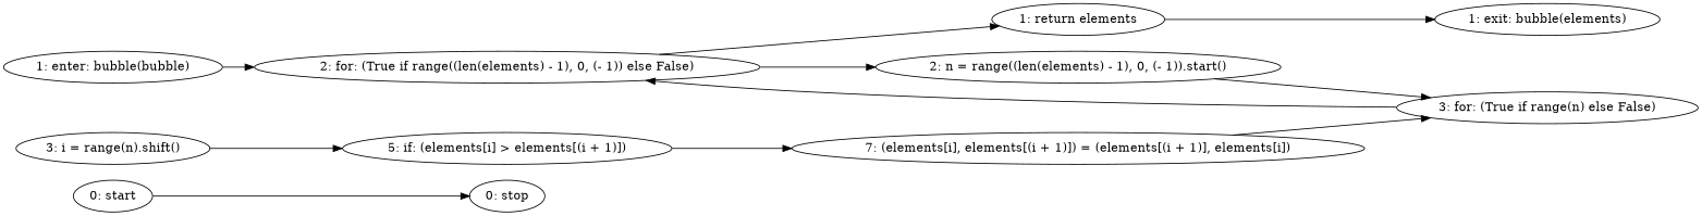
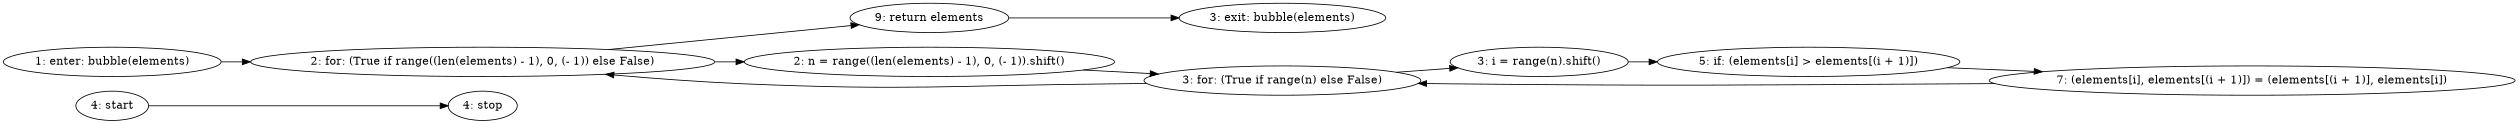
  strict digraph {
    rankdir=LR
-   n1 [label="0: start"]
-   n2 [label="0: stop"]
-   n3 [label="1: enter: bubble(bubble)"]
+   n1 [label="4: start"]
+   n2 [label="4: stop"]
+   n3 [label="1: enter: bubble(elements)"]
    n4 [label="2: for: (True if range((len(elements) - 1), 0, (- 1)) else False)"]
-   n5 [label="1: return elements"]
-   n6 [label="2: n = range((len(elements) - 1), 0, (- 1)).start()"]
-   n7 [label="1: exit: bubble(elements)"]
+   n5 [label="9: return elements"]
+   n6 [label="2: n = range((len(elements) - 1), 0, (- 1)).shift()"]
+   n7 [label="3: exit: bubble(elements)"]
    n8 [label="3: for: (True if range(n) else False)"]
    n9 [label="3: i = range(n).shift()"]
    n10 [label="5: if: (elements[i] > elements[(i + 1)])"]
    n11 [label="7: (elements[i], elements[(i + 1)]) = (elements[(i + 1)], elements[i])"]
    n1 -> n2
    n3 -> n4
    n4 -> n5
    n4 -> n6
    n5 -> n7
    n6 -> n8
    n8 -> n4
+   n8 -> n9
    n9 -> n10
    n10 -> n11
    n11 -> n8
  }
